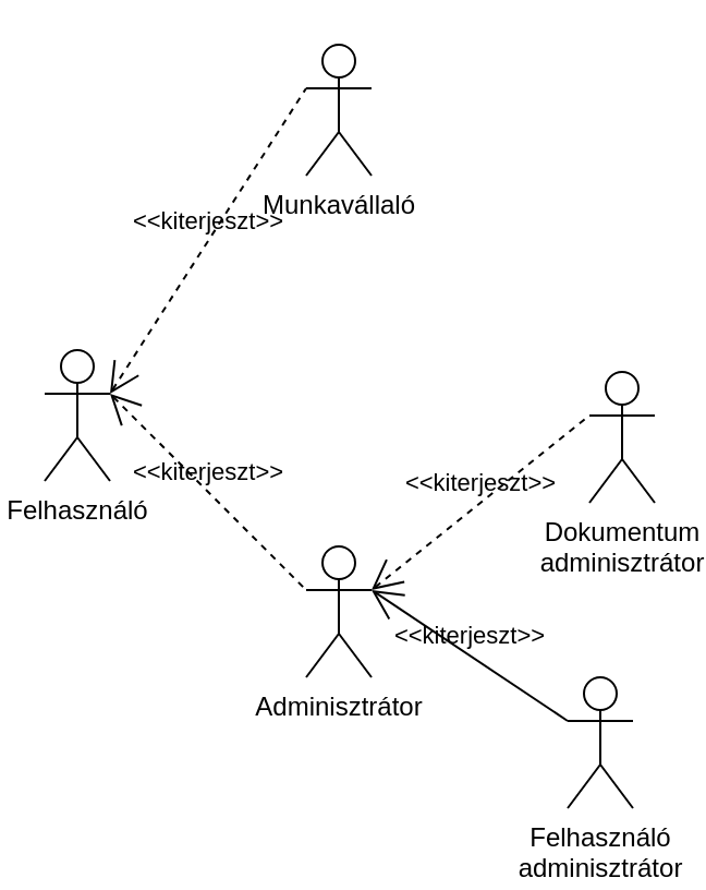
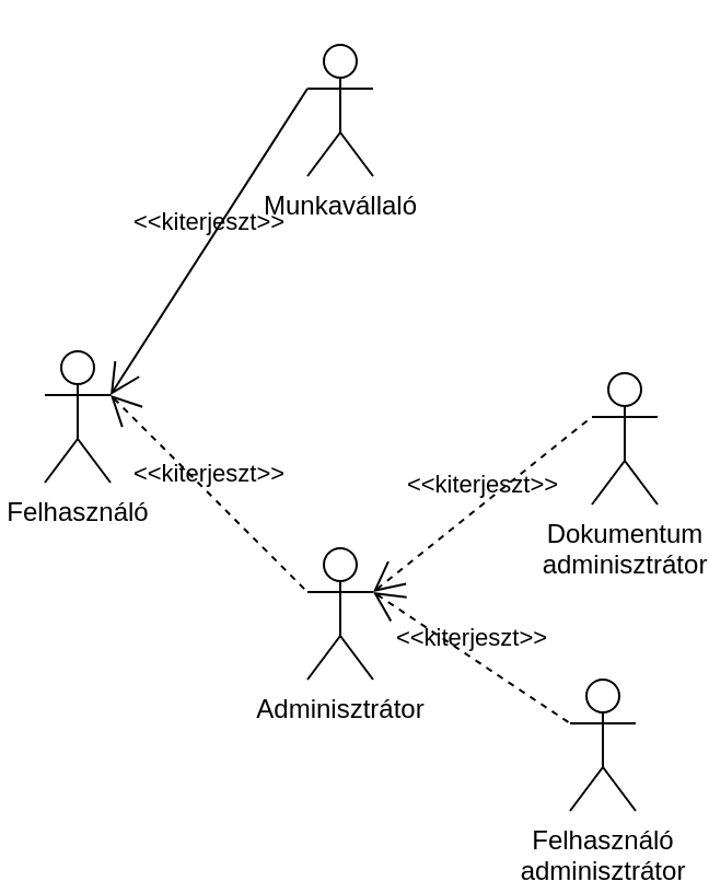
  <mxCell id="0" />
  <mxCell id="1" parent="0" />
  <mxCell id="2" value="Felhasználó" style="shape=umlActor;verticalLabelPosition=bottom;verticalAlign=top;html=1;outlineConnect=0;" vertex="1" parent="1"><mxGeometry x="20" y="160" width="30" height="60" as="geometry" /></mxCell>
  <mxCell id="3" value="Munkavállaló" style="shape=umlActor;verticalLabelPosition=bottom;verticalAlign=top;html=1;" vertex="1" parent="1"><mxGeometry x="140" y="20" width="30" height="60" as="geometry" /></mxCell>
  <mxCell id="4" value="Adminisztrátor" style="shape=umlActor;verticalLabelPosition=bottom;verticalAlign=top;html=1;" vertex="1" parent="1"><mxGeometry x="140" y="250" width="30" height="60" as="geometry" /></mxCell>
  <mxCell id="5" value="Dokumentum&lt;br&gt;adminisztrátor" style="shape=umlActor;verticalLabelPosition=bottom;verticalAlign=top;html=1;" vertex="1" parent="1"><mxGeometry x="270" y="170" width="30" height="60" as="geometry" /></mxCell>
  <mxCell id="6" value="Felhasználó&lt;br&gt;adminisztrátor" style="shape=umlActor;verticalLabelPosition=bottom;verticalAlign=top;html=1;" vertex="1" parent="1"><mxGeometry x="260" y="310" width="30" height="60" as="geometry" /></mxCell>
- <mxCell id="7" value="&amp;lt;&amp;lt;kiterjeszt&amp;gt;&amp;gt;" style="edgeStyle=none;html=1;startArrow=open;endArrow=none;startSize=12;verticalAlign=bottom;dashed=1;labelBackgroundColor=none;exitX=1;exitY=0.333;exitDx=0;exitDy=0;exitPerimeter=0;entryX=0;entryY=0.333;entryDx=0;entryDy=0;entryPerimeter=0;" edge="1" parent="1" source="2" target="3"><mxGeometry width="160" relative="1" as="geometry"><mxPoint x="-20" y="40" as="sourcePoint" /><mxPoint x="140" y="40" as="targetPoint" /></mxGeometry></mxCell>
+ <mxCell id="7" value="&amp;lt;&amp;lt;kiterjeszt&amp;gt;&amp;gt;" style="edgeStyle=none;html=1;startArrow=open;endArrow=none;startSize=12;verticalAlign=bottom;dashed=0;labelBackgroundColor=none;exitX=1;exitY=0.333;exitDx=0;exitDy=0;exitPerimeter=0;entryX=0;entryY=0.333;entryDx=0;entryDy=0;entryPerimeter=0;" edge="1" parent="1" source="2" target="3"><mxGeometry width="160" relative="1" as="geometry"><mxPoint x="-20" y="40" as="sourcePoint" /><mxPoint x="140" y="40" as="targetPoint" /></mxGeometry></mxCell>
  <mxCell id="8" value="&amp;lt;&amp;lt;kiterjeszt&amp;gt;&amp;gt;" style="edgeStyle=none;html=1;startArrow=open;endArrow=none;startSize=12;verticalAlign=bottom;dashed=1;labelBackgroundColor=none;entryX=0;entryY=0.333;entryDx=0;entryDy=0;entryPerimeter=0;" edge="1" parent="1" target="4"><mxGeometry width="160" relative="1" as="geometry"><mxPoint x="50" y="180" as="sourcePoint" /><mxPoint x="120" y="280" as="targetPoint" /></mxGeometry></mxCell>
  <mxCell id="9" value="&amp;lt;&amp;lt;kiterjeszt&amp;gt;&amp;gt;" style="edgeStyle=none;html=1;startArrow=open;endArrow=none;startSize=12;verticalAlign=bottom;dashed=1;labelBackgroundColor=none;entryX=0;entryY=0.333;entryDx=0;entryDy=0;entryPerimeter=0;" edge="1" parent="1" target="5"><mxGeometry width="160" relative="1" as="geometry"><mxPoint x="170" y="270" as="sourcePoint" /><mxPoint x="250" y="170" as="targetPoint" /></mxGeometry></mxCell>
- <mxCell id="10" value="&amp;lt;&amp;lt;kiterjeszt&amp;gt;&amp;gt;" style="edgeStyle=none;html=1;startArrow=open;endArrow=none;startSize=12;verticalAlign=bottom;dashed=0;labelBackgroundColor=none;exitX=1;exitY=0.333;exitDx=0;exitDy=0;exitPerimeter=0;entryX=0;entryY=0.333;entryDx=0;entryDy=0;entryPerimeter=0;" edge="1" parent="1" source="4" target="6"><mxGeometry width="160" relative="1" as="geometry"><mxPoint x="100" y="330" as="sourcePoint" /><mxPoint x="260" y="330" as="targetPoint" /></mxGeometry></mxCell>
+ <mxCell id="10" value="&amp;lt;&amp;lt;kiterjeszt&amp;gt;&amp;gt;" style="edgeStyle=none;html=1;startArrow=open;endArrow=none;startSize=12;verticalAlign=bottom;dashed=1;labelBackgroundColor=none;exitX=1;exitY=0.333;exitDx=0;exitDy=0;exitPerimeter=0;entryX=0;entryY=0.333;entryDx=0;entryDy=0;entryPerimeter=0;" edge="1" parent="1" source="4" target="6"><mxGeometry width="160" relative="1" as="geometry"><mxPoint x="100" y="330" as="sourcePoint" /><mxPoint x="260" y="330" as="targetPoint" /></mxGeometry></mxCell>
